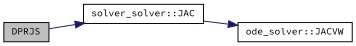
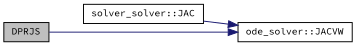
  digraph {
    fontname="Source Code Pro"
    rankdir=LR
    node [color=black fillcolor=white fontname="Source Code Pro" fontsize=10 shape=record style=filled]
    edge [color=midnightblue fontname="Source Code Pro" fontsize=10 labelfontname=Helvetica labelfontsize=10 style=solid]
    n1 [fillcolor=grey75 fontcolor=black height=0.2 label=DPRJS width=0.4]
    n2 [height=0.2 label="solver_solver::JAC" width=0.4]
    n3 [height=0.2 label="ode_solver::JACVW" width=0.4]
-   n1 -> n2
+   n1 -> n3
    n2 -> n3
  }
